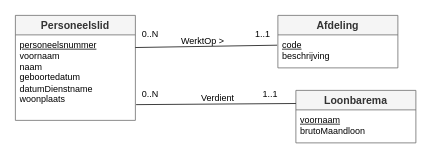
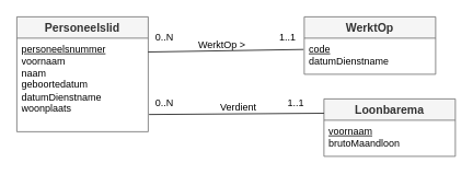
  <mxCell id="0" />
  <mxCell id="1" parent="0" />
  <mxCell id="2" value="Personeelslid" style="swimlane;fontStyle=1;childLayout=stackLayout;horizontal=1;startSize=26;horizontalStack=0;resizeParent=1;resizeParentMax=0;resizeLast=0;collapsible=1;marginBottom=0;align=center;fontSize=14;strokeColor=#666666;fillColor=#f5f5f5;fontColor=#333333;" vertex="1" parent="1"><mxGeometry x="20" y="20" width="160" height="140" as="geometry" /></mxCell>
  <mxCell id="3" value="&lt;u&gt;personeelsnummer&lt;/u&gt;&lt;div&gt;voornaam&lt;/div&gt;&lt;div&gt;naam&lt;/div&gt;&lt;div&gt;geboortedatum&lt;/div&gt;&lt;div&gt;datumDienstname&lt;/div&gt;&lt;div&gt;woonplaats&lt;/div&gt;" style="text;strokeColor=none;fillColor=none;spacingLeft=4;spacingRight=4;overflow=hidden;rotatable=0;points=[[0,0.5],[1,0.5]];portConstraint=eastwest;fontSize=12;html=1;" vertex="1" parent="2"><mxGeometry y="26" width="160" height="114" as="geometry" /></mxCell>
- <mxCell id="4" value="Afdeling" style="swimlane;fontStyle=1;childLayout=stackLayout;horizontal=1;startSize=26;horizontalStack=0;resizeParent=1;resizeParentMax=0;resizeLast=0;collapsible=1;marginBottom=0;align=center;fontSize=14;strokeColor=#666666;fillColor=#f5f5f5;fontColor=#333333;" vertex="1" parent="1"><mxGeometry x="370" y="20" width="160" height="70" as="geometry" /></mxCell>
- <mxCell id="5" value="&lt;u&gt;code&lt;/u&gt;&lt;br&gt;beschrijving" style="text;strokeColor=none;fillColor=none;spacingLeft=4;spacingRight=4;overflow=hidden;rotatable=0;points=[[0,0.5],[1,0.5]];portConstraint=eastwest;fontSize=12;html=1;" vertex="1" parent="4"><mxGeometry y="26" width="160" height="44" as="geometry" /></mxCell>
+ <mxCell id="4" value="WerktOp" style="swimlane;fontStyle=1;childLayout=stackLayout;horizontal=1;startSize=26;horizontalStack=0;resizeParent=1;resizeParentMax=0;resizeLast=0;collapsible=1;marginBottom=0;align=center;fontSize=14;strokeColor=#666666;fillColor=#f5f5f5;fontColor=#333333;" vertex="1" parent="1"><mxGeometry x="370" y="20" width="160" height="70" as="geometry" /></mxCell>
+ <mxCell id="5" value="&lt;u&gt;code&lt;/u&gt;&lt;br&gt;datumDienstname" style="text;strokeColor=none;fillColor=none;spacingLeft=4;spacingRight=4;overflow=hidden;rotatable=0;points=[[0,0.5],[1,0.5]];portConstraint=eastwest;fontSize=12;html=1;" vertex="1" parent="4"><mxGeometry y="26" width="160" height="44" as="geometry" /></mxCell>
  <mxCell id="6" value="" style="endArrow=none;html=1;rounded=0;exitX=1;exitY=0.148;exitDx=0;exitDy=0;exitPerimeter=0;entryX=-0.006;entryY=0.313;entryDx=0;entryDy=0;entryPerimeter=0;" edge="1" parent="1" source="3" target="5"><mxGeometry width="50" height="50" relative="1" as="geometry"><mxPoint x="230" y="160" as="sourcePoint" /><mxPoint x="280" y="110" as="targetPoint" /></mxGeometry></mxCell>
  <mxCell id="7" value="WerktOp &amp;gt;" style="text;html=1;whiteSpace=wrap;strokeColor=none;fillColor=none;align=center;verticalAlign=middle;rounded=0;" vertex="1" parent="1"><mxGeometry x="240" y="40" width="60" height="30" as="geometry" /></mxCell>
  <mxCell id="8" value="0..N" style="text;html=1;whiteSpace=wrap;strokeColor=none;fillColor=none;align=center;verticalAlign=middle;rounded=0;" vertex="1" parent="1"><mxGeometry x="170" y="30" width="60" height="30" as="geometry" /></mxCell>
  <mxCell id="9" value="1..1" style="text;html=1;whiteSpace=wrap;strokeColor=none;fillColor=none;align=center;verticalAlign=middle;rounded=0;" vertex="1" parent="1"><mxGeometry x="320" y="30" width="60" height="30" as="geometry" /></mxCell>
  <mxCell id="10" value="Loonbarema" style="swimlane;fontStyle=1;childLayout=stackLayout;horizontal=1;startSize=26;horizontalStack=0;resizeParent=1;resizeParentMax=0;resizeLast=0;collapsible=1;marginBottom=0;align=center;fontSize=14;strokeColor=#666666;fillColor=#f5f5f5;fontColor=#333333;" vertex="1" parent="1"><mxGeometry x="394" y="120" width="160" height="70" as="geometry" /></mxCell>
  <mxCell id="11" value="&lt;u&gt;voornaam&lt;/u&gt;&lt;div&gt;brutoMaandloon&lt;/div&gt;" style="text;strokeColor=none;fillColor=none;spacingLeft=4;spacingRight=4;overflow=hidden;rotatable=0;points=[[0,0.5],[1,0.5]];portConstraint=eastwest;fontSize=12;fontStyle=0;html=1;" vertex="1" parent="10"><mxGeometry y="26" width="160" height="44" as="geometry" /></mxCell>
  <mxCell id="12" value="" style="endArrow=none;html=1;rounded=0;exitX=1.006;exitY=0.816;exitDx=0;exitDy=0;exitPerimeter=0;entryX=0;entryY=0.25;entryDx=0;entryDy=0;" edge="1" parent="1" source="3" target="10"><mxGeometry width="50" height="50" relative="1" as="geometry"><mxPoint x="200" y="160" as="sourcePoint" /><mxPoint x="250" y="110" as="targetPoint" /></mxGeometry></mxCell>
  <mxCell id="13" value="Verdient" style="text;html=1;whiteSpace=wrap;strokeColor=none;fillColor=none;align=center;verticalAlign=middle;rounded=0;" vertex="1" parent="1"><mxGeometry x="260" y="115" width="60" height="30" as="geometry" /></mxCell>
  <mxCell id="14" value="0..N" style="text;html=1;whiteSpace=wrap;strokeColor=none;fillColor=none;align=center;verticalAlign=middle;rounded=0;" vertex="1" parent="1"><mxGeometry x="170" y="110" width="60" height="30" as="geometry" /></mxCell>
  <mxCell id="15" value="1..1" style="text;html=1;whiteSpace=wrap;strokeColor=none;fillColor=none;align=center;verticalAlign=middle;rounded=0;" vertex="1" parent="1"><mxGeometry x="330" y="110" width="60" height="30" as="geometry" /></mxCell>
